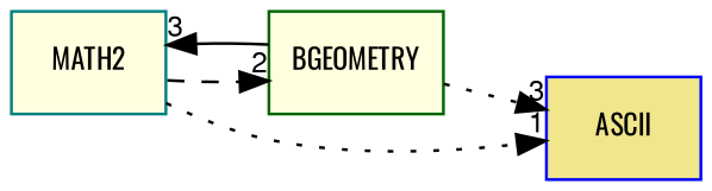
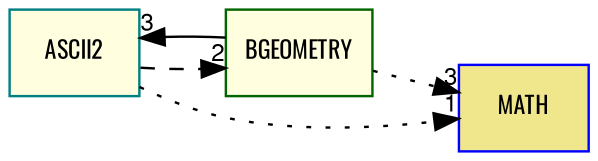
  digraph {
    compound=true
    fontname=Oswald
    rankdir=LR
    node [fillcolor=lightyellow fontname=Oswald fontsize=10 shape=box style=filled]
    edge [fontname=Oswald headlabel=3 labeldistance=1.5 labelfontname=FreeSans labelfontsize=10 style=dotted]
-   n1 [color=teal label=MATH2 pencolor=black]
+   n1 [color=teal label=ASCII2 pencolor=black]
    n2 [color=darkgreen label=BGEOMETRY]
-   n3 [color=blue fillcolor=khaki label=ASCII]
+   n3 [color=blue fillcolor=khaki label=MATH]
    n1 -> n2 [headlabel=2 style=dashed]
    n1 -> n3 [headlabel=1]
    n2 -> n1 [style=solid]
    n2 -> n3
  }
